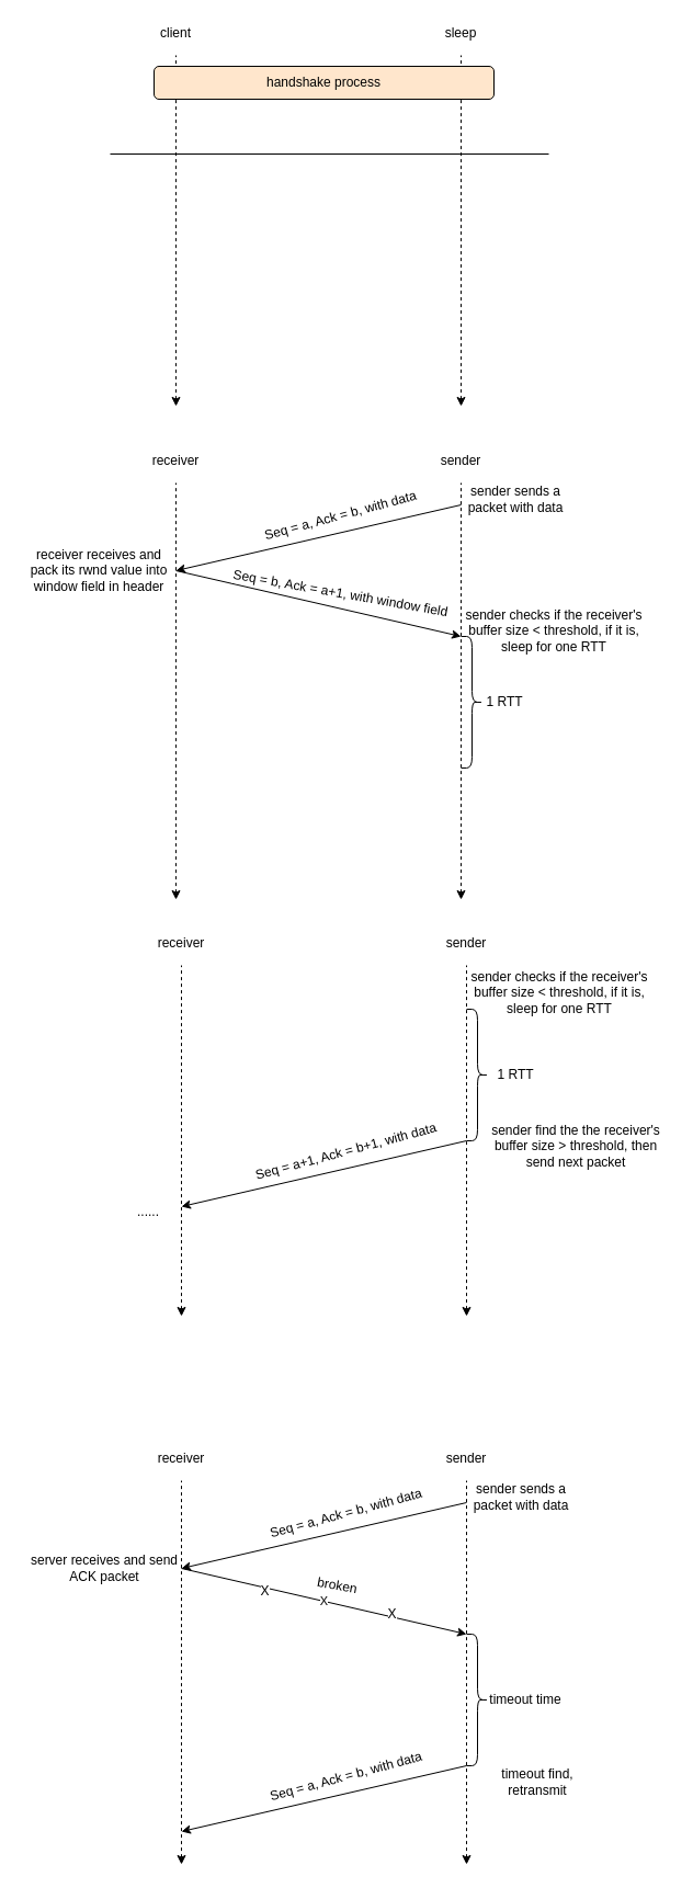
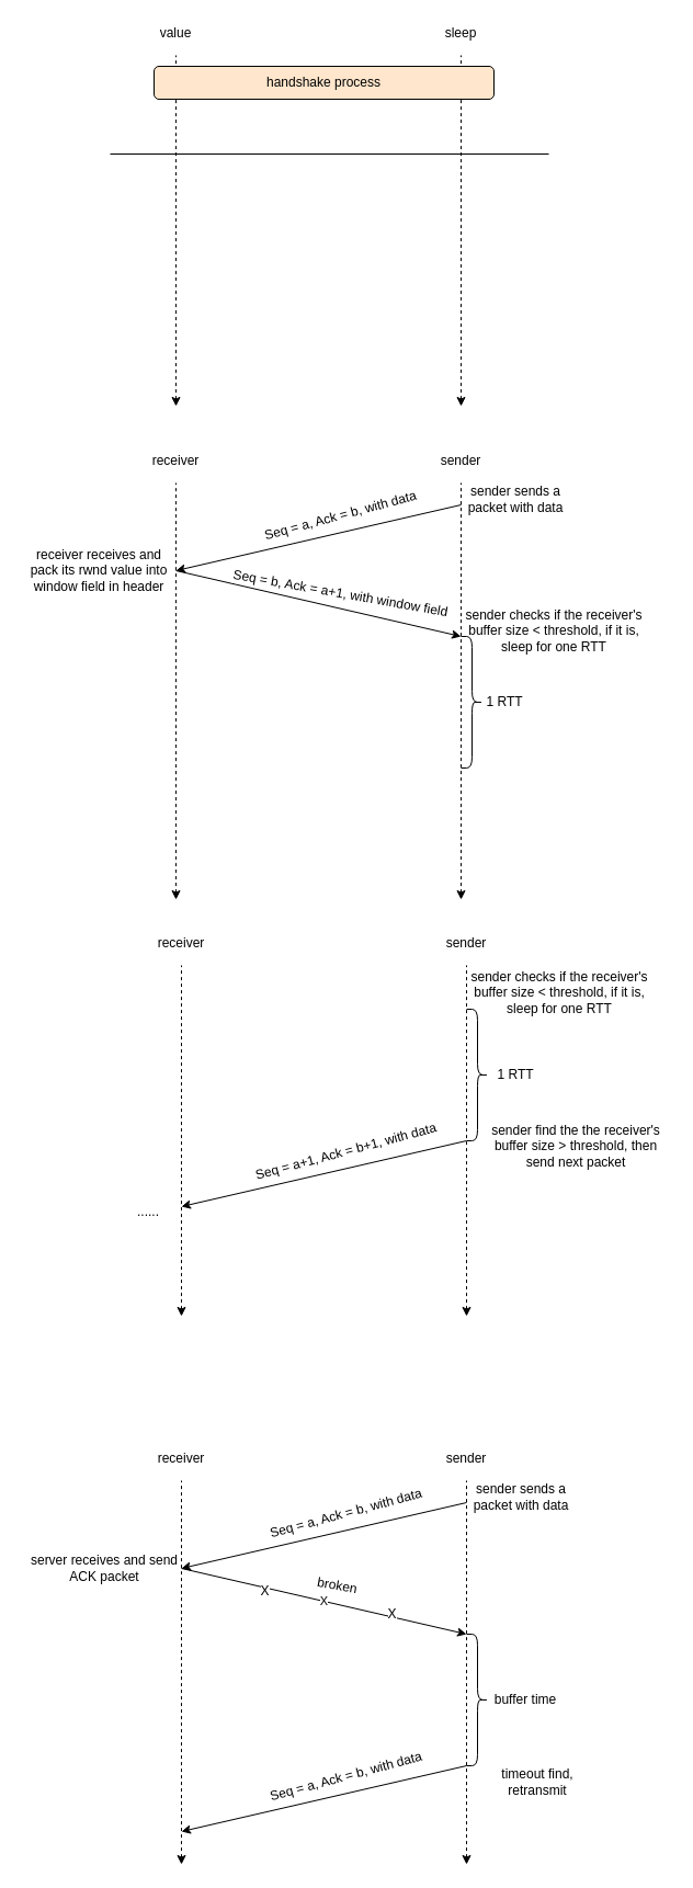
  <mxCell id="0" />
  <mxCell id="1" parent="0" />
  <mxCell id="2" value="" style="endArrow=none;dashed=1;html=1;startArrow=classic;startFill=1;" parent="1" edge="1"><mxGeometry width="50" height="50" relative="1" as="geometry"><mxPoint x="160" y="370" as="sourcePoint" /><mxPoint x="160" y="50" as="targetPoint" /></mxGeometry></mxCell>
  <mxCell id="3" value="" style="endArrow=none;dashed=1;html=1;startArrow=classic;startFill=1;" parent="1" edge="1"><mxGeometry width="50" height="50" relative="1" as="geometry"><mxPoint x="420" y="370" as="sourcePoint" /><mxPoint x="420" y="50" as="targetPoint" /></mxGeometry></mxCell>
- <mxCell id="4" value="client" style="text;html=1;strokeColor=none;fillColor=none;align=center;verticalAlign=middle;whiteSpace=wrap;rounded=0;" parent="1" vertex="1"><mxGeometry x="140" y="20" width="40" height="20" as="geometry" /></mxCell>
+ <mxCell id="4" value="value" style="text;html=1;strokeColor=none;fillColor=none;align=center;verticalAlign=middle;whiteSpace=wrap;rounded=0;" parent="1" vertex="1"><mxGeometry x="140" y="20" width="40" height="20" as="geometry" /></mxCell>
  <mxCell id="5" value="sleep" style="text;html=1;strokeColor=none;fillColor=none;align=center;verticalAlign=middle;whiteSpace=wrap;rounded=0;" parent="1" vertex="1"><mxGeometry x="400" y="20" width="40" height="20" as="geometry" /></mxCell>
  <mxCell id="6" value="handshake process" style="rounded=1;whiteSpace=wrap;html=1;fillColor=#ffe6cc;" parent="1" vertex="1"><mxGeometry x="140" y="60" width="310" height="30" as="geometry" /></mxCell>
  <mxCell id="7" value="" style="endArrow=none;html=1;" parent="1" edge="1"><mxGeometry width="50" height="50" relative="1" as="geometry"><mxPoint x="100" y="140" as="sourcePoint" /><mxPoint x="500" y="140" as="targetPoint" /></mxGeometry></mxCell>
  <mxCell id="8" value="" style="endArrow=none;dashed=1;html=1;startArrow=classic;startFill=1;" edge="1" parent="1"><mxGeometry width="50" height="50" relative="1" as="geometry"><mxPoint x="160" y="820" as="sourcePoint" /><mxPoint x="160" y="440" as="targetPoint" /></mxGeometry></mxCell>
  <mxCell id="9" value="" style="endArrow=none;dashed=1;html=1;startArrow=classic;startFill=1;" edge="1" parent="1"><mxGeometry width="50" height="50" relative="1" as="geometry"><mxPoint x="420" y="820" as="sourcePoint" /><mxPoint x="420" y="440" as="targetPoint" /></mxGeometry></mxCell>
  <mxCell id="10" value="receiver" style="text;html=1;strokeColor=none;fillColor=none;align=center;verticalAlign=middle;whiteSpace=wrap;rounded=0;" vertex="1" parent="1"><mxGeometry x="140" y="410" width="40" height="20" as="geometry" /></mxCell>
  <mxCell id="11" value="sender" style="text;html=1;strokeColor=none;fillColor=none;align=center;verticalAlign=middle;whiteSpace=wrap;rounded=0;" vertex="1" parent="1"><mxGeometry x="400" y="410" width="40" height="20" as="geometry" /></mxCell>
  <mxCell id="12" value="" style="endArrow=classic;html=1;" edge="1" parent="1"><mxGeometry width="50" height="50" relative="1" as="geometry"><mxPoint x="420" y="460" as="sourcePoint" /><mxPoint x="160" y="520" as="targetPoint" /></mxGeometry></mxCell>
  <mxCell id="13" value="&lt;font style=&quot;font-size: 12px;&quot;&gt;Seq = a, Ack = b, with data&lt;/font&gt;" style="edgeLabel;html=1;align=center;verticalAlign=middle;resizable=0;points=[];fontSize=12;rotation=-15;" vertex="1" connectable="0" parent="12"><mxGeometry x="-0.146" y="2" relative="1" as="geometry"><mxPoint x="0.43" y="-17.54" as="offset" /></mxGeometry></mxCell>
  <mxCell id="14" value="" style="endArrow=classic;html=1;" edge="1" parent="1"><mxGeometry width="50" height="50" relative="1" as="geometry"><mxPoint x="160" y="520" as="sourcePoint" /><mxPoint x="420" y="580" as="targetPoint" /></mxGeometry></mxCell>
  <mxCell id="15" value="&lt;font style=&quot;font-size: 12px&quot;&gt;Seq = b, Ack = a+1, with window field&lt;br style=&quot;font-size: 12px&quot;&gt;&lt;/font&gt;" style="edgeLabel;html=1;align=center;verticalAlign=middle;resizable=0;points=[];fontSize=12;rotation=10;" vertex="1" connectable="0" parent="1"><mxGeometry x="310.001" y="539.996" as="geometry" /></mxCell>
  <mxCell id="16" value="sender sends a packet with data " style="text;html=1;strokeColor=none;fillColor=none;align=center;verticalAlign=middle;whiteSpace=wrap;rounded=0;fontSize=12;" vertex="1" parent="1"><mxGeometry x="420" y="430" width="100" height="50" as="geometry" /></mxCell>
  <mxCell id="17" value="receiver receives and pack its rwnd value into window field in header" style="text;html=1;strokeColor=none;fillColor=none;align=center;verticalAlign=middle;whiteSpace=wrap;rounded=0;fontSize=12;" vertex="1" parent="1"><mxGeometry x="20" y="480" width="140" height="80" as="geometry" /></mxCell>
  <mxCell id="18" value="sender checks if the receiver's buffer size &amp;lt; threshold, if it is, sleep for one RTT" style="text;html=1;strokeColor=none;fillColor=none;align=center;verticalAlign=middle;whiteSpace=wrap;rounded=0;fontSize=12;" vertex="1" parent="1"><mxGeometry x="420" y="550" width="170" height="50" as="geometry" /></mxCell>
  <mxCell id="19" value="" style="shape=curlyBracket;whiteSpace=wrap;html=1;rounded=1;flipH=1;fontSize=12;size=0.5;" vertex="1" parent="1"><mxGeometry x="420" y="580" width="20" height="120" as="geometry" /></mxCell>
  <mxCell id="20" value="1 RTT" style="text;html=1;strokeColor=none;fillColor=none;align=center;verticalAlign=middle;whiteSpace=wrap;rounded=0;fontSize=12;" vertex="1" parent="1"><mxGeometry x="440" y="615" width="40" height="50" as="geometry" /></mxCell>
  <mxCell id="21" value="" style="endArrow=none;dashed=1;html=1;startArrow=classic;startFill=1;" edge="1" parent="1"><mxGeometry width="50" height="50" relative="1" as="geometry"><mxPoint x="165" y="1200" as="sourcePoint" /><mxPoint x="165" y="880" as="targetPoint" /></mxGeometry></mxCell>
  <mxCell id="22" value="" style="endArrow=none;dashed=1;html=1;startArrow=classic;startFill=1;" edge="1" parent="1"><mxGeometry width="50" height="50" relative="1" as="geometry"><mxPoint x="425" y="1200" as="sourcePoint" /><mxPoint x="425" y="880" as="targetPoint" /></mxGeometry></mxCell>
  <mxCell id="23" value="receiver" style="text;html=1;strokeColor=none;fillColor=none;align=center;verticalAlign=middle;whiteSpace=wrap;rounded=0;" vertex="1" parent="1"><mxGeometry x="145" y="850" width="40" height="20" as="geometry" /></mxCell>
  <mxCell id="24" value="sender" style="text;html=1;strokeColor=none;fillColor=none;align=center;verticalAlign=middle;whiteSpace=wrap;rounded=0;" vertex="1" parent="1"><mxGeometry x="405" y="850" width="40" height="20" as="geometry" /></mxCell>
  <mxCell id="25" value="sender checks if the receiver's buffer size &amp;lt; threshold, if it is, sleep for one RTT" style="text;html=1;strokeColor=none;fillColor=none;align=center;verticalAlign=middle;whiteSpace=wrap;rounded=0;fontSize=12;" vertex="1" parent="1"><mxGeometry x="425" y="880" width="170" height="50" as="geometry" /></mxCell>
  <mxCell id="26" value="" style="shape=curlyBracket;whiteSpace=wrap;html=1;rounded=1;flipH=1;fontSize=12;size=0.5;" vertex="1" parent="1"><mxGeometry x="425" y="920" width="20" height="120" as="geometry" /></mxCell>
  <mxCell id="27" value="1 RTT" style="text;html=1;strokeColor=none;fillColor=none;align=center;verticalAlign=middle;whiteSpace=wrap;rounded=0;fontSize=12;" vertex="1" parent="1"><mxGeometry x="450" y="955" width="40" height="50" as="geometry" /></mxCell>
  <mxCell id="28" value="sender find the the receiver's buffer size &amp;gt; threshold, then send next packet" style="text;html=1;strokeColor=none;fillColor=none;align=center;verticalAlign=middle;whiteSpace=wrap;rounded=0;fontSize=12;" vertex="1" parent="1"><mxGeometry x="440" y="1020" width="170" height="50" as="geometry" /></mxCell>
  <mxCell id="29" value="" style="endArrow=classic;html=1;" edge="1" parent="1"><mxGeometry width="50" height="50" relative="1" as="geometry"><mxPoint x="425" y="1040" as="sourcePoint" /><mxPoint x="165" y="1100" as="targetPoint" /></mxGeometry></mxCell>
  <mxCell id="30" value="&lt;font style=&quot;font-size: 12px&quot;&gt;Seq = a+1, Ack = b+1, with data&lt;/font&gt;" style="edgeLabel;html=1;align=center;verticalAlign=middle;resizable=0;points=[];fontSize=12;rotation=-15;" vertex="1" connectable="0" parent="29"><mxGeometry x="-0.146" y="2" relative="1" as="geometry"><mxPoint x="0.43" y="-17.54" as="offset" /></mxGeometry></mxCell>
  <mxCell id="31" value="......" style="text;html=1;strokeColor=none;fillColor=none;align=center;verticalAlign=middle;whiteSpace=wrap;rounded=0;fontSize=12;" vertex="1" parent="1"><mxGeometry x="50" y="1080" width="170" height="50" as="geometry" /></mxCell>
  <mxCell id="32" value="" style="endArrow=none;dashed=1;html=1;startArrow=classic;startFill=1;" edge="1" parent="1"><mxGeometry width="50" height="50" relative="1" as="geometry"><mxPoint x="165" y="1700" as="sourcePoint" /><mxPoint x="165" y="1350" as="targetPoint" /></mxGeometry></mxCell>
  <mxCell id="33" value="" style="endArrow=none;dashed=1;html=1;startArrow=classic;startFill=1;" edge="1" parent="1"><mxGeometry width="50" height="50" relative="1" as="geometry"><mxPoint x="425" y="1700" as="sourcePoint" /><mxPoint x="425" y="1350" as="targetPoint" /></mxGeometry></mxCell>
  <mxCell id="34" value="receiver" style="text;html=1;strokeColor=none;fillColor=none;align=center;verticalAlign=middle;whiteSpace=wrap;rounded=0;" vertex="1" parent="1"><mxGeometry x="145" y="1320" width="40" height="20" as="geometry" /></mxCell>
  <mxCell id="35" value="sender" style="text;html=1;strokeColor=none;fillColor=none;align=center;verticalAlign=middle;whiteSpace=wrap;rounded=0;" vertex="1" parent="1"><mxGeometry x="405" y="1320" width="40" height="20" as="geometry" /></mxCell>
  <mxCell id="36" value="" style="endArrow=classic;html=1;" edge="1" parent="1"><mxGeometry width="50" height="50" relative="1" as="geometry"><mxPoint x="425" y="1370" as="sourcePoint" /><mxPoint x="165" y="1430" as="targetPoint" /></mxGeometry></mxCell>
  <mxCell id="37" value="&lt;font style=&quot;font-size: 12px;&quot;&gt;Seq = a, Ack = b, with data&lt;/font&gt;" style="edgeLabel;html=1;align=center;verticalAlign=middle;resizable=0;points=[];fontSize=12;rotation=-15;" vertex="1" connectable="0" parent="36"><mxGeometry x="-0.146" y="2" relative="1" as="geometry"><mxPoint x="0.43" y="-17.54" as="offset" /></mxGeometry></mxCell>
  <mxCell id="38" value="X" style="endArrow=classic;html=1;" edge="1" parent="1"><mxGeometry width="50" height="50" relative="1" as="geometry"><mxPoint x="165" y="1430" as="sourcePoint" /><mxPoint x="425" y="1490" as="targetPoint" /></mxGeometry></mxCell>
  <mxCell id="39" value="X" style="edgeLabel;html=1;align=center;verticalAlign=middle;resizable=0;points=[];fontSize=12;" vertex="1" connectable="0" parent="38"><mxGeometry x="0.183" y="-2" relative="1" as="geometry"><mxPoint x="-78.23" y="-17.42" as="offset" /></mxGeometry></mxCell>
  <mxCell id="40" value="broken" style="edgeLabel;html=1;align=center;verticalAlign=middle;resizable=0;points=[];fontSize=12;rotation=10;" vertex="1" connectable="0" parent="1"><mxGeometry x="310.001" y="1449.996" as="geometry"><mxPoint x="-3.823" y="-4.403" as="offset" /></mxGeometry></mxCell>
  <mxCell id="41" value="sender sends a packet with data " style="text;html=1;strokeColor=none;fillColor=none;align=center;verticalAlign=middle;whiteSpace=wrap;rounded=0;fontSize=12;" vertex="1" parent="1"><mxGeometry x="425" y="1340" width="100" height="50" as="geometry" /></mxCell>
  <mxCell id="42" value="server receives and send ACK packet" style="text;html=1;strokeColor=none;fillColor=none;align=center;verticalAlign=middle;whiteSpace=wrap;rounded=0;fontSize=12;" vertex="1" parent="1"><mxGeometry x="25" y="1390" width="140" height="80" as="geometry" /></mxCell>
- <mxCell id="43" value="timeout time" style="text;html=1;strokeColor=none;fillColor=none;align=center;verticalAlign=middle;whiteSpace=wrap;rounded=0;fontSize=12;" vertex="1" parent="1"><mxGeometry x="445" y="1495" width="67.5" height="110" as="geometry" /></mxCell>
+ <mxCell id="43" value="buffer time" style="text;html=1;strokeColor=none;fillColor=none;align=center;verticalAlign=middle;whiteSpace=wrap;rounded=0;fontSize=12;" vertex="1" parent="1"><mxGeometry x="445" y="1495" width="67.5" height="110" as="geometry" /></mxCell>
  <mxCell id="44" value="" style="shape=curlyBracket;whiteSpace=wrap;html=1;rounded=1;flipH=1;fontSize=12;size=0.5;" vertex="1" parent="1"><mxGeometry x="425" y="1490" width="20" height="120" as="geometry" /></mxCell>
  <mxCell id="45" value="X" style="edgeLabel;html=1;align=center;verticalAlign=middle;resizable=0;points=[];fontSize=12;" vertex="1" connectable="0" parent="1"><mxGeometry x="269.996" y="1449.992" as="geometry"><mxPoint x="87" y="22" as="offset" /></mxGeometry></mxCell>
  <mxCell id="46" value="timeout find, retransmit" style="text;html=1;strokeColor=none;fillColor=none;align=center;verticalAlign=middle;whiteSpace=wrap;rounded=0;fontSize=12;" vertex="1" parent="1"><mxGeometry x="440" y="1600" width="100" height="50" as="geometry" /></mxCell>
  <mxCell id="47" value="" style="endArrow=classic;html=1;" edge="1" parent="1"><mxGeometry width="50" height="50" relative="1" as="geometry"><mxPoint x="425" y="1610" as="sourcePoint" /><mxPoint x="165" y="1670" as="targetPoint" /></mxGeometry></mxCell>
  <mxCell id="48" value="&lt;font style=&quot;font-size: 12px;&quot;&gt;Seq = a, Ack = b, with data&lt;/font&gt;" style="edgeLabel;html=1;align=center;verticalAlign=middle;resizable=0;points=[];fontSize=12;rotation=-15;" vertex="1" connectable="0" parent="47"><mxGeometry x="-0.146" y="2" relative="1" as="geometry"><mxPoint x="0.43" y="-17.54" as="offset" /></mxGeometry></mxCell>
